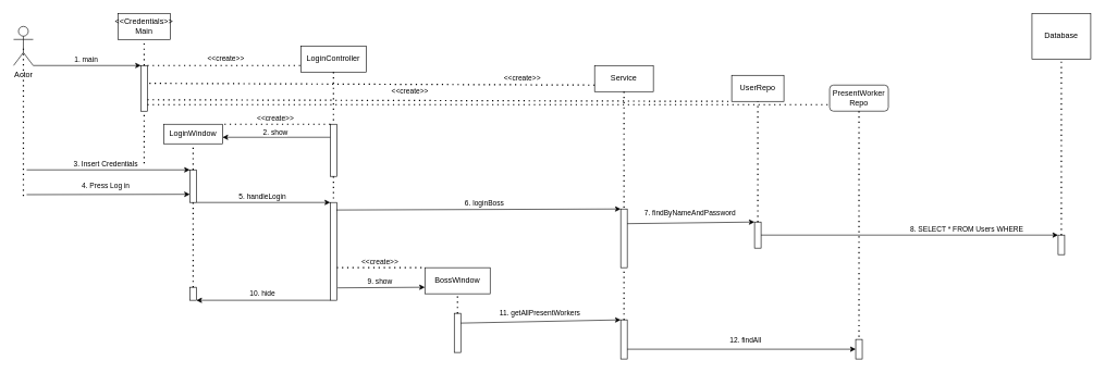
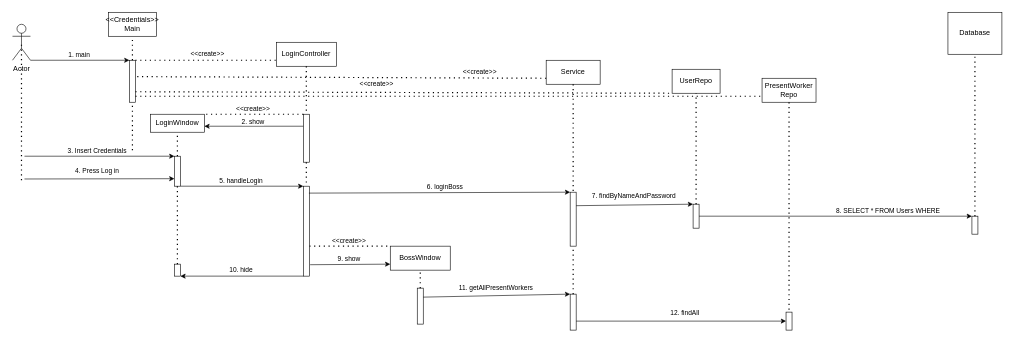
  <mxCell id="0" />
  <mxCell id="1" parent="0" />
  <mxCell id="2" value="Actor" style="shape=umlActor;verticalLabelPosition=bottom;verticalAlign=top;html=1;outlineConnect=0;" vertex="1" parent="1"><mxGeometry x="20" y="40" width="30" height="60" as="geometry" /></mxCell>
  <mxCell id="3" value="&lt;div&gt;&amp;lt;&amp;lt;Credentials&amp;gt;&amp;gt;&lt;/div&gt;&lt;div&gt;Main&lt;/div&gt;" style="rounded=0;whiteSpace=wrap;html=1;" vertex="1" parent="1"><mxGeometry x="180" y="20" width="80" height="40" as="geometry" /></mxCell>
  <mxCell id="4" value="&lt;div&gt;LoginController&lt;/div&gt;" style="rounded=0;whiteSpace=wrap;html=1;" vertex="1" parent="1"><mxGeometry x="460" y="70" width="100" height="40" as="geometry" /></mxCell>
  <mxCell id="5" value="" style="rounded=0;whiteSpace=wrap;html=1;" vertex="1" parent="1"><mxGeometry x="215" y="100" width="10" height="70" as="geometry" /></mxCell>
  <mxCell id="6" value="BossWindow" style="rounded=0;whiteSpace=wrap;html=1;" vertex="1" parent="1"><mxGeometry x="650" y="410" width="100" height="40" as="geometry" /></mxCell>
  <mxCell id="7" value="Service" style="rounded=0;whiteSpace=wrap;html=1;" vertex="1" parent="1"><mxGeometry x="910" y="100" width="90" height="40" as="geometry" /></mxCell>
  <mxCell id="8" value="UserRepo" style="rounded=0;whiteSpace=wrap;html=1;" vertex="1" parent="1"><mxGeometry x="1120" y="115" width="80" height="40" as="geometry" /></mxCell>
- <mxCell id="9" value="&lt;div&gt;PresentWorker&lt;/div&gt;&lt;div&gt;Repo&lt;/div&gt;" style="whiteSpace=wrap;html=1;rounded=1;" vertex="1" parent="1"><mxGeometry x="1270" y="130" width="90" height="40" as="geometry" /></mxCell>
+ <mxCell id="9" value="&lt;div&gt;PresentWorker&lt;/div&gt;&lt;div&gt;Repo&lt;/div&gt;" style="rounded=0;whiteSpace=wrap;html=1;" vertex="1" parent="1"><mxGeometry x="1270" y="130" width="90" height="40" as="geometry" /></mxCell>
  <mxCell id="10" value="Database" style="rounded=0;whiteSpace=wrap;html=1;" vertex="1" parent="1"><mxGeometry x="1580" y="20" width="90" height="70" as="geometry" /></mxCell>
  <mxCell id="11" value="" style="endArrow=none;dashed=1;html=1;dashPattern=1 3;strokeWidth=2;rounded=0;exitX=1;exitY=0;exitDx=0;exitDy=0;entryX=0;entryY=0.75;entryDx=0;entryDy=0;" edge="1" parent="1" source="5" target="4"><mxGeometry width="50" height="50" relative="1" as="geometry"><mxPoint x="550" y="390" as="sourcePoint" /><mxPoint x="600" y="340" as="targetPoint" /></mxGeometry></mxCell>
  <mxCell id="12" value="&amp;lt;&amp;lt;create&amp;gt;&amp;gt;" style="edgeLabel;html=1;align=center;verticalAlign=middle;resizable=0;points=[];" vertex="1" connectable="0" parent="11"><mxGeometry x="0.009" y="-3" relative="1" as="geometry"><mxPoint y="-13" as="offset" /></mxGeometry></mxCell>
  <mxCell id="13" value="" style="endArrow=none;dashed=1;html=1;dashPattern=1 3;strokeWidth=2;rounded=0;entryX=0;entryY=0;entryDx=0;entryDy=0;exitX=1;exitY=1;exitDx=0;exitDy=0;" edge="1" parent="1" target="6"><mxGeometry width="50" height="50" relative="1" as="geometry"><mxPoint x="515" y="410" as="sourcePoint" /><mxPoint x="720" y="310" as="targetPoint" /></mxGeometry></mxCell>
  <mxCell id="14" value="&amp;lt;&amp;lt;create&amp;gt;&amp;gt;" style="edgeLabel;html=1;align=center;verticalAlign=middle;resizable=0;points=[];" vertex="1" connectable="0" parent="13"><mxGeometry x="0.665" y="2" relative="1" as="geometry"><mxPoint x="-47" y="-8" as="offset" /></mxGeometry></mxCell>
  <mxCell id="15" value="" style="endArrow=none;dashed=1;html=1;dashPattern=1 3;strokeWidth=2;rounded=0;entryX=0.833;entryY=0.39;entryDx=0;entryDy=0;entryPerimeter=0;exitX=0;exitY=0.75;exitDx=0;exitDy=0;" edge="1" parent="1" source="7" target="5"><mxGeometry width="50" height="50" relative="1" as="geometry"><mxPoint x="550" y="390" as="sourcePoint" /><mxPoint x="600" y="340" as="targetPoint" /></mxGeometry></mxCell>
  <mxCell id="16" value="&amp;lt;&amp;lt;create&amp;gt;&amp;gt;" style="edgeLabel;html=1;align=center;verticalAlign=middle;resizable=0;points=[];" vertex="1" connectable="0" parent="15"><mxGeometry x="-0.675" y="-1" relative="1" as="geometry"><mxPoint y="-9" as="offset" /></mxGeometry></mxCell>
  <mxCell id="17" value="" style="endArrow=none;dashed=1;html=1;dashPattern=1 3;strokeWidth=2;rounded=0;entryX=0;entryY=1;entryDx=0;entryDy=0;exitX=1;exitY=0.75;exitDx=0;exitDy=0;" edge="1" parent="1" source="5" target="8"><mxGeometry width="50" height="50" relative="1" as="geometry"><mxPoint x="230" y="145" as="sourcePoint" /><mxPoint x="600" y="340" as="targetPoint" /></mxGeometry></mxCell>
  <mxCell id="18" value="&amp;lt;&amp;lt;create&amp;gt;&amp;gt;" style="edgeLabel;html=1;align=center;verticalAlign=middle;resizable=0;points=[];" vertex="1" connectable="0" parent="17"><mxGeometry x="-0.104" y="1" relative="1" as="geometry"><mxPoint y="-13" as="offset" /></mxGeometry></mxCell>
  <mxCell id="19" value="" style="endArrow=none;dashed=1;html=1;dashPattern=1 3;strokeWidth=2;rounded=0;entryX=0;entryY=0.75;entryDx=0;entryDy=0;exitX=1;exitY=0.857;exitDx=0;exitDy=0;exitPerimeter=0;" edge="1" parent="1" source="5" target="9"><mxGeometry width="50" height="50" relative="1" as="geometry"><mxPoint x="550" y="390" as="sourcePoint" /><mxPoint x="600" y="340" as="targetPoint" /></mxGeometry></mxCell>
  <mxCell id="20" value="LoginWindow" style="rounded=0;whiteSpace=wrap;html=1;" vertex="1" parent="1"><mxGeometry x="250" y="190" width="90" height="30" as="geometry" /></mxCell>
  <mxCell id="21" value="" style="rounded=0;whiteSpace=wrap;html=1;" vertex="1" parent="1"><mxGeometry x="505" y="190" width="10" height="80" as="geometry" /></mxCell>
  <mxCell id="22" value="" style="endArrow=classic;html=1;rounded=0;entryX=1;entryY=0.667;entryDx=0;entryDy=0;exitX=0;exitY=0.25;exitDx=0;exitDy=0;entryPerimeter=0;" edge="1" parent="1" source="21" target="20"><mxGeometry width="50" height="50" relative="1" as="geometry"><mxPoint x="500" y="220" as="sourcePoint" /><mxPoint x="630" y="340" as="targetPoint" /></mxGeometry></mxCell>
  <mxCell id="23" value="2. show" style="edgeLabel;html=1;align=center;verticalAlign=middle;resizable=0;points=[];" vertex="1" connectable="0" parent="22"><mxGeometry x="-0.285" relative="1" as="geometry"><mxPoint x="-26" y="-9" as="offset" /></mxGeometry></mxCell>
  <mxCell id="24" value="" style="endArrow=none;dashed=1;html=1;dashPattern=1 3;strokeWidth=2;rounded=0;entryX=1;entryY=0;entryDx=0;entryDy=0;exitX=0;exitY=0;exitDx=0;exitDy=0;" edge="1" parent="1" source="21" target="20"><mxGeometry width="50" height="50" relative="1" as="geometry"><mxPoint x="480" y="170" as="sourcePoint" /><mxPoint x="630" y="340" as="targetPoint" /></mxGeometry></mxCell>
  <mxCell id="25" value="&amp;lt;&amp;lt;create&amp;gt;&amp;gt;" style="edgeLabel;html=1;align=center;verticalAlign=middle;resizable=0;points=[];" vertex="1" connectable="0" parent="24"><mxGeometry x="-0.079" y="-3" relative="1" as="geometry"><mxPoint x="-9" y="-7" as="offset" /></mxGeometry></mxCell>
  <mxCell id="26" value="" style="rounded=0;whiteSpace=wrap;html=1;" vertex="1" parent="1"><mxGeometry x="290" y="260" width="10" height="50" as="geometry" /></mxCell>
  <mxCell id="27" value="" style="endArrow=none;dashed=1;html=1;dashPattern=1 3;strokeWidth=2;rounded=0;entryX=0.5;entryY=0.5;entryDx=0;entryDy=0;entryPerimeter=0;" edge="1" parent="1" target="2"><mxGeometry width="50" height="50" relative="1" as="geometry"><mxPoint x="35" y="300" as="sourcePoint" /><mxPoint x="630" y="400" as="targetPoint" /></mxGeometry></mxCell>
  <mxCell id="28" value="" style="endArrow=classic;html=1;rounded=0;entryX=0;entryY=0;entryDx=0;entryDy=0;" edge="1" parent="1" target="26"><mxGeometry width="50" height="50" relative="1" as="geometry"><mxPoint x="40" y="260" as="sourcePoint" /><mxPoint x="630" y="400" as="targetPoint" /></mxGeometry></mxCell>
  <mxCell id="29" value="3. Insert Credentials" style="edgeLabel;html=1;align=center;verticalAlign=middle;resizable=0;points=[];" vertex="1" connectable="0" parent="28"><mxGeometry x="-0.008" y="2" relative="1" as="geometry"><mxPoint x="-4" y="-8" as="offset" /></mxGeometry></mxCell>
  <mxCell id="30" value="" style="rounded=0;whiteSpace=wrap;html=1;" vertex="1" parent="1"><mxGeometry x="505" y="310" width="10" height="150" as="geometry" /></mxCell>
  <mxCell id="31" value="" style="endArrow=classic;html=1;rounded=0;entryX=0;entryY=0.75;entryDx=0;entryDy=0;" edge="1" parent="1" target="26"><mxGeometry width="50" height="50" relative="1" as="geometry"><mxPoint x="40" y="298" as="sourcePoint" /><mxPoint x="630" y="400" as="targetPoint" /></mxGeometry></mxCell>
  <mxCell id="32" value="4. Press Log in" style="edgeLabel;html=1;align=center;verticalAlign=middle;resizable=0;points=[];" vertex="1" connectable="0" parent="31"><mxGeometry x="0.224" y="-4" relative="1" as="geometry"><mxPoint x="-33" y="-17" as="offset" /></mxGeometry></mxCell>
  <mxCell id="33" value="" style="endArrow=classic;html=1;rounded=0;exitX=1;exitY=1;exitDx=0;exitDy=0;entryX=0;entryY=0;entryDx=0;entryDy=0;" edge="1" parent="1" source="26" target="30"><mxGeometry width="50" height="50" relative="1" as="geometry"><mxPoint x="580" y="450" as="sourcePoint" /><mxPoint x="630" y="400" as="targetPoint" /></mxGeometry></mxCell>
  <mxCell id="34" value="5. handleLogin" style="edgeLabel;html=1;align=center;verticalAlign=middle;resizable=0;points=[];" vertex="1" connectable="0" parent="33"><mxGeometry x="-0.054" y="1" relative="1" as="geometry"><mxPoint x="3" y="-9" as="offset" /></mxGeometry></mxCell>
  <mxCell id="35" value="" style="rounded=0;whiteSpace=wrap;html=1;" vertex="1" parent="1"><mxGeometry x="950" y="320" width="10" height="90" as="geometry" /></mxCell>
  <mxCell id="36" value="" style="endArrow=classic;html=1;rounded=0;entryX=0;entryY=0;entryDx=0;entryDy=0;exitX=0.933;exitY=0.077;exitDx=0;exitDy=0;exitPerimeter=0;" edge="1" parent="1" source="30" target="35"><mxGeometry width="50" height="50" relative="1" as="geometry"><mxPoint x="790" y="470" as="sourcePoint" /><mxPoint x="840" y="420" as="targetPoint" /></mxGeometry></mxCell>
  <mxCell id="37" value="6. loginBoss" style="edgeLabel;html=1;align=center;verticalAlign=middle;resizable=0;points=[];" vertex="1" connectable="0" parent="36"><mxGeometry x="0.08" y="-2" relative="1" as="geometry"><mxPoint x="-9" y="-11" as="offset" /></mxGeometry></mxCell>
  <mxCell id="38" value="" style="rounded=0;whiteSpace=wrap;html=1;" vertex="1" parent="1"><mxGeometry x="1155" y="340" width="10" height="40" as="geometry" /></mxCell>
  <mxCell id="39" value="" style="endArrow=classic;html=1;rounded=0;exitX=1;exitY=0.25;exitDx=0;exitDy=0;entryX=0;entryY=0;entryDx=0;entryDy=0;" edge="1" parent="1" source="35" target="38"><mxGeometry width="50" height="50" relative="1" as="geometry"><mxPoint x="790" y="470" as="sourcePoint" /><mxPoint x="1150" y="345" as="targetPoint" /></mxGeometry></mxCell>
  <mxCell id="40" value="7. findByNameAndPassword" style="edgeLabel;html=1;align=center;verticalAlign=middle;resizable=0;points=[];" vertex="1" connectable="0" parent="39"><mxGeometry x="-0.011" y="2" relative="1" as="geometry"><mxPoint y="-13" as="offset" /></mxGeometry></mxCell>
  <mxCell id="41" value="" style="rounded=0;whiteSpace=wrap;html=1;" vertex="1" parent="1"><mxGeometry x="1620" y="360" width="10" height="30" as="geometry" /></mxCell>
  <mxCell id="42" value="" style="endArrow=classic;html=1;rounded=0;exitX=1;exitY=0.5;exitDx=0;exitDy=0;entryX=0;entryY=0;entryDx=0;entryDy=0;" edge="1" parent="1" source="38" target="41"><mxGeometry width="50" height="50" relative="1" as="geometry"><mxPoint x="1180" y="470" as="sourcePoint" /><mxPoint x="1230" y="420" as="targetPoint" /></mxGeometry></mxCell>
  <mxCell id="43" value="8. SELECT * FROM Users WHERE" style="edgeLabel;html=1;align=center;verticalAlign=middle;resizable=0;points=[];" vertex="1" connectable="0" parent="42"><mxGeometry x="0.167" y="-3" relative="1" as="geometry"><mxPoint x="49" y="-13" as="offset" /></mxGeometry></mxCell>
  <mxCell id="44" value="" style="rounded=0;whiteSpace=wrap;html=1;" vertex="1" parent="1"><mxGeometry x="1310" y="520" width="10" height="30" as="geometry" /></mxCell>
  <mxCell id="45" value="" style="endArrow=none;dashed=1;html=1;dashPattern=1 3;strokeWidth=2;rounded=0;entryX=0.5;entryY=0;entryDx=0;entryDy=0;exitX=0.5;exitY=1;exitDx=0;exitDy=0;" edge="1" parent="1" source="4" target="21"><mxGeometry width="50" height="50" relative="1" as="geometry"><mxPoint x="510" y="400" as="sourcePoint" /><mxPoint x="560" y="350" as="targetPoint" /></mxGeometry></mxCell>
  <mxCell id="46" value="" style="endArrow=none;dashed=1;html=1;dashPattern=1 3;strokeWidth=2;rounded=0;entryX=0.5;entryY=0;entryDx=0;entryDy=0;exitX=0.5;exitY=1;exitDx=0;exitDy=0;" edge="1" parent="1" source="7" target="35"><mxGeometry width="50" height="50" relative="1" as="geometry"><mxPoint x="510" y="400" as="sourcePoint" /><mxPoint x="560" y="350" as="targetPoint" /></mxGeometry></mxCell>
  <mxCell id="47" value="" style="endArrow=none;dashed=1;html=1;dashPattern=1 3;strokeWidth=2;rounded=0;exitX=0.5;exitY=0;exitDx=0;exitDy=0;entryX=0.5;entryY=1;entryDx=0;entryDy=0;" edge="1" parent="1" source="38" target="8"><mxGeometry width="50" height="50" relative="1" as="geometry"><mxPoint x="910" y="400" as="sourcePoint" /><mxPoint x="960" y="350" as="targetPoint" /></mxGeometry></mxCell>
  <mxCell id="48" value="" style="endArrow=none;dashed=1;html=1;dashPattern=1 3;strokeWidth=2;rounded=0;entryX=0.5;entryY=0;entryDx=0;entryDy=0;exitX=0.5;exitY=1;exitDx=0;exitDy=0;" edge="1" parent="1" source="9" target="44"><mxGeometry width="50" height="50" relative="1" as="geometry"><mxPoint x="1150" y="400" as="sourcePoint" /><mxPoint x="1200" y="350" as="targetPoint" /></mxGeometry></mxCell>
  <mxCell id="49" value="" style="endArrow=none;dashed=1;html=1;dashPattern=1 3;strokeWidth=2;rounded=0;entryX=0.5;entryY=1;entryDx=0;entryDy=0;exitX=0.5;exitY=0;exitDx=0;exitDy=0;" edge="1" parent="1" source="41" target="10"><mxGeometry width="50" height="50" relative="1" as="geometry"><mxPoint x="1150" y="400" as="sourcePoint" /><mxPoint x="1200" y="350" as="targetPoint" /></mxGeometry></mxCell>
  <mxCell id="50" value="" style="endArrow=none;dashed=1;html=1;dashPattern=1 3;strokeWidth=2;rounded=0;entryX=0.5;entryY=1;entryDx=0;entryDy=0;exitX=0.5;exitY=0;exitDx=0;exitDy=0;" edge="1" parent="1" source="5" target="3"><mxGeometry width="50" height="50" relative="1" as="geometry"><mxPoint x="600" y="420" as="sourcePoint" /><mxPoint x="650" y="370" as="targetPoint" /></mxGeometry></mxCell>
  <mxCell id="51" value="" style="endArrow=none;dashed=1;html=1;dashPattern=1 3;strokeWidth=2;rounded=0;entryX=0.5;entryY=0;entryDx=0;entryDy=0;exitX=0.5;exitY=1;exitDx=0;exitDy=0;" edge="1" parent="1" source="21" target="30"><mxGeometry width="50" height="50" relative="1" as="geometry"><mxPoint x="550" y="290" as="sourcePoint" /><mxPoint x="580" y="370" as="targetPoint" /></mxGeometry></mxCell>
  <mxCell id="52" value="" style="endArrow=classic;html=1;rounded=0;exitX=1.133;exitY=0.873;exitDx=0;exitDy=0;entryX=0;entryY=0.75;entryDx=0;entryDy=0;exitPerimeter=0;" edge="1" parent="1" source="30" target="6"><mxGeometry width="50" height="50" relative="1" as="geometry"><mxPoint x="530" y="460" as="sourcePoint" /><mxPoint x="580" y="410" as="targetPoint" /></mxGeometry></mxCell>
  <mxCell id="53" value="9. show" style="edgeLabel;html=1;align=center;verticalAlign=middle;resizable=0;points=[];" vertex="1" connectable="0" parent="52"><mxGeometry x="-0.141" y="1" relative="1" as="geometry"><mxPoint x="7" y="-9" as="offset" /></mxGeometry></mxCell>
  <mxCell id="54" value="" style="endArrow=none;dashed=1;html=1;dashPattern=1 3;strokeWidth=2;rounded=0;entryX=0.5;entryY=1;entryDx=0;entryDy=0;" edge="1" parent="1" target="5"><mxGeometry width="50" height="50" relative="1" as="geometry"><mxPoint x="220" y="250" as="sourcePoint" /><mxPoint x="570" y="330" as="targetPoint" /></mxGeometry></mxCell>
  <mxCell id="55" value="" style="endArrow=none;dashed=1;html=1;dashPattern=1 3;strokeWidth=2;rounded=0;entryX=0.5;entryY=1;entryDx=0;entryDy=0;exitX=0.5;exitY=0;exitDx=0;exitDy=0;" edge="1" parent="1" source="26" target="20"><mxGeometry width="50" height="50" relative="1" as="geometry"><mxPoint x="480" y="370" as="sourcePoint" /><mxPoint x="530" y="320" as="targetPoint" /></mxGeometry></mxCell>
  <mxCell id="56" value="" style="rounded=0;whiteSpace=wrap;html=1;" vertex="1" parent="1"><mxGeometry x="290" y="440" width="10" height="20" as="geometry" /></mxCell>
  <mxCell id="57" value="" style="endArrow=classic;html=1;rounded=0;entryX=1;entryY=1;entryDx=0;entryDy=0;exitX=0;exitY=1;exitDx=0;exitDy=0;" edge="1" parent="1" source="30" target="56"><mxGeometry width="50" height="50" relative="1" as="geometry"><mxPoint x="480" y="410" as="sourcePoint" /><mxPoint x="530" y="360" as="targetPoint" /></mxGeometry></mxCell>
  <mxCell id="58" value="10. hide" style="edgeLabel;html=1;align=center;verticalAlign=middle;resizable=0;points=[];" vertex="1" connectable="0" parent="57"><mxGeometry x="-0.151" relative="1" as="geometry"><mxPoint x="-18" y="-10" as="offset" /></mxGeometry></mxCell>
  <mxCell id="59" value="" style="endArrow=none;dashed=1;html=1;dashPattern=1 3;strokeWidth=2;rounded=0;entryX=0.5;entryY=1;entryDx=0;entryDy=0;exitX=0.5;exitY=0;exitDx=0;exitDy=0;" edge="1" parent="1" source="56" target="26"><mxGeometry width="50" height="50" relative="1" as="geometry"><mxPoint x="480" y="410" as="sourcePoint" /><mxPoint x="530" y="360" as="targetPoint" /></mxGeometry></mxCell>
  <mxCell id="60" value="" style="endArrow=classic;html=1;rounded=0;exitX=1;exitY=1;exitDx=0;exitDy=0;exitPerimeter=0;entryX=0;entryY=0;entryDx=0;entryDy=0;" edge="1" parent="1" source="2" target="5"><mxGeometry width="50" height="50" relative="1" as="geometry"><mxPoint x="470" y="350" as="sourcePoint" /><mxPoint x="520" y="300" as="targetPoint" /></mxGeometry></mxCell>
  <mxCell id="61" value="1. main" style="edgeLabel;html=1;align=center;verticalAlign=middle;resizable=0;points=[];" vertex="1" connectable="0" parent="60"><mxGeometry x="0.067" y="2" relative="1" as="geometry"><mxPoint x="-8" y="-8" as="offset" /></mxGeometry></mxCell>
  <mxCell id="62" value="" style="rounded=0;whiteSpace=wrap;html=1;" vertex="1" parent="1"><mxGeometry x="695" y="480" width="10" height="60" as="geometry" /></mxCell>
  <mxCell id="63" value="" style="rounded=0;whiteSpace=wrap;html=1;" vertex="1" parent="1"><mxGeometry x="950" y="490" width="10" height="60" as="geometry" /></mxCell>
  <mxCell id="64" value="" style="endArrow=classic;html=1;rounded=0;entryX=0;entryY=0;entryDx=0;entryDy=0;exitX=1;exitY=0.25;exitDx=0;exitDy=0;" edge="1" parent="1" source="62" target="63"><mxGeometry width="50" height="50" relative="1" as="geometry"><mxPoint x="750" y="520" as="sourcePoint" /><mxPoint x="860" y="400" as="targetPoint" /></mxGeometry></mxCell>
  <mxCell id="65" value="11. getAllPresentWorkers" style="edgeLabel;html=1;align=center;verticalAlign=middle;resizable=0;points=[];" vertex="1" connectable="0" parent="64"><mxGeometry x="-0.007" y="1" relative="1" as="geometry"><mxPoint x="-1" y="-12" as="offset" /></mxGeometry></mxCell>
  <mxCell id="66" value="" style="endArrow=classic;html=1;rounded=0;entryX=0;entryY=0.5;entryDx=0;entryDy=0;exitX=1;exitY=0.75;exitDx=0;exitDy=0;" edge="1" parent="1" source="63" target="44"><mxGeometry width="50" height="50" relative="1" as="geometry"><mxPoint x="1000" y="450" as="sourcePoint" /><mxPoint x="1050" y="400" as="targetPoint" /></mxGeometry></mxCell>
  <mxCell id="67" value="12. findAll" style="edgeLabel;html=1;align=center;verticalAlign=middle;resizable=0;points=[];" vertex="1" connectable="0" parent="66"><mxGeometry x="-0.046" y="3" relative="1" as="geometry"><mxPoint x="13" y="-12" as="offset" /></mxGeometry></mxCell>
  <mxCell id="68" value="" style="endArrow=none;dashed=1;html=1;dashPattern=1 3;strokeWidth=2;rounded=0;entryX=0.5;entryY=1;entryDx=0;entryDy=0;exitX=0.5;exitY=0;exitDx=0;exitDy=0;" edge="1" parent="1" source="62" target="6"><mxGeometry width="50" height="50" relative="1" as="geometry"><mxPoint x="850" y="450" as="sourcePoint" /><mxPoint x="900" y="400" as="targetPoint" /></mxGeometry></mxCell>
  <mxCell id="69" value="" style="endArrow=none;dashed=1;html=1;dashPattern=1 3;strokeWidth=2;rounded=0;entryX=0.5;entryY=1;entryDx=0;entryDy=0;exitX=0.5;exitY=0;exitDx=0;exitDy=0;" edge="1" parent="1" source="63" target="35"><mxGeometry width="50" height="50" relative="1" as="geometry"><mxPoint x="850" y="450" as="sourcePoint" /><mxPoint x="900" y="400" as="targetPoint" /></mxGeometry></mxCell>
